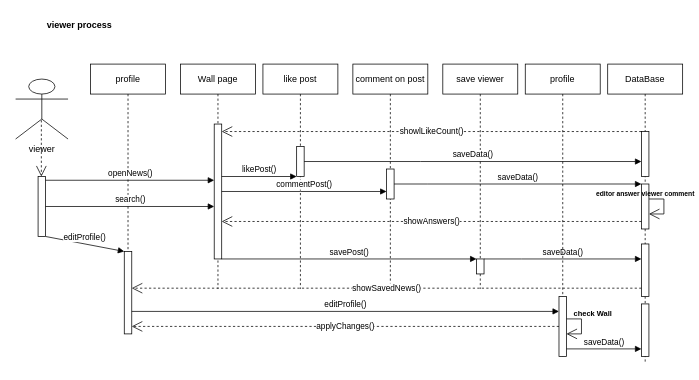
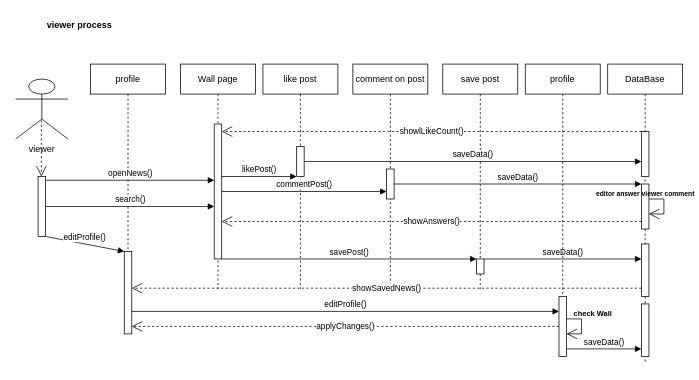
  <mxCell id="0" />
  <mxCell id="1" parent="0" />
  <mxCell id="2" value="like post" style="shape=umlLifeline;perimeter=lifelinePerimeter;whiteSpace=wrap;html=1;container=0;dropTarget=0;collapsible=0;recursiveResize=0;outlineConnect=0;portConstraint=eastwest;newEdgeStyle={&quot;edgeStyle&quot;:&quot;elbowEdgeStyle&quot;,&quot;elbow&quot;:&quot;vertical&quot;,&quot;curved&quot;:0,&quot;rounded&quot;:0};" parent="1" vertex="1"><mxGeometry x="350" y="85" width="100" height="300" as="geometry" /></mxCell>
  <mxCell id="3" value="" style="html=1;points=[];perimeter=orthogonalPerimeter;outlineConnect=0;targetShapes=umlLifeline;portConstraint=eastwest;newEdgeStyle={&quot;edgeStyle&quot;:&quot;elbowEdgeStyle&quot;,&quot;elbow&quot;:&quot;vertical&quot;,&quot;curved&quot;:0,&quot;rounded&quot;:0};" parent="2" vertex="1"><mxGeometry x="45" y="110" width="10" height="40" as="geometry" /></mxCell>
  <mxCell id="4" value="viewer" style="shape=umlActor;verticalLabelPosition=bottom;verticalAlign=top;html=1;" parent="1" vertex="1"><mxGeometry x="20" y="105" width="70" height="80" as="geometry" /></mxCell>
  <mxCell id="5" value="Wall page" style="shape=umlLifeline;perimeter=lifelinePerimeter;whiteSpace=wrap;html=1;container=0;dropTarget=0;collapsible=0;recursiveResize=0;outlineConnect=0;portConstraint=eastwest;newEdgeStyle={&quot;edgeStyle&quot;:&quot;elbowEdgeStyle&quot;,&quot;elbow&quot;:&quot;vertical&quot;,&quot;curved&quot;:0,&quot;rounded&quot;:0};" parent="1" vertex="1"><mxGeometry x="240" y="85" width="100" height="300" as="geometry" /></mxCell>
  <mxCell id="6" value="" style="html=1;points=[];perimeter=orthogonalPerimeter;outlineConnect=0;targetShapes=umlLifeline;portConstraint=eastwest;newEdgeStyle={&quot;edgeStyle&quot;:&quot;elbowEdgeStyle&quot;,&quot;elbow&quot;:&quot;vertical&quot;,&quot;curved&quot;:0,&quot;rounded&quot;:0};" parent="5" vertex="1"><mxGeometry x="45" y="80" width="10" height="180" as="geometry" /></mxCell>
  <mxCell id="7" value="DataBase" style="shape=umlLifeline;perimeter=lifelinePerimeter;whiteSpace=wrap;html=1;container=0;dropTarget=0;collapsible=0;recursiveResize=0;outlineConnect=0;portConstraint=eastwest;newEdgeStyle={&quot;edgeStyle&quot;:&quot;elbowEdgeStyle&quot;,&quot;elbow&quot;:&quot;vertical&quot;,&quot;curved&quot;:0,&quot;rounded&quot;:0};" parent="1" vertex="1"><mxGeometry x="810" y="85" width="100" height="400" as="geometry" /></mxCell>
  <mxCell id="8" value="" style="html=1;points=[];perimeter=orthogonalPerimeter;outlineConnect=0;targetShapes=umlLifeline;portConstraint=eastwest;newEdgeStyle={&quot;edgeStyle&quot;:&quot;elbowEdgeStyle&quot;,&quot;elbow&quot;:&quot;vertical&quot;,&quot;curved&quot;:0,&quot;rounded&quot;:0};" parent="7" vertex="1"><mxGeometry x="45" y="90" width="10" height="60" as="geometry" /></mxCell>
  <mxCell id="9" value="" style="html=1;points=[];perimeter=orthogonalPerimeter;outlineConnect=0;targetShapes=umlLifeline;portConstraint=eastwest;newEdgeStyle={&quot;edgeStyle&quot;:&quot;elbowEdgeStyle&quot;,&quot;elbow&quot;:&quot;vertical&quot;,&quot;curved&quot;:0,&quot;rounded&quot;:0};" vertex="1" parent="7"><mxGeometry x="45" y="160" width="10" height="60" as="geometry" /></mxCell>
  <mxCell id="10" value="" style="html=1;points=[];perimeter=orthogonalPerimeter;outlineConnect=0;targetShapes=umlLifeline;portConstraint=eastwest;newEdgeStyle={&quot;edgeStyle&quot;:&quot;elbowEdgeStyle&quot;,&quot;elbow&quot;:&quot;vertical&quot;,&quot;curved&quot;:0,&quot;rounded&quot;:0};" vertex="1" parent="7"><mxGeometry x="45" y="240" width="10" height="70" as="geometry" /></mxCell>
  <mxCell id="11" value="" style="endArrow=open;endFill=1;endSize=12;html=1;rounded=0;" edge="1" parent="7" source="9" target="9"><mxGeometry width="160" relative="1" as="geometry"><mxPoint x="-280" y="420" as="sourcePoint" /><mxPoint x="-120" y="420" as="targetPoint" /></mxGeometry></mxCell>
  <mxCell id="12" value="" style="html=1;points=[];perimeter=orthogonalPerimeter;outlineConnect=0;targetShapes=umlLifeline;portConstraint=eastwest;newEdgeStyle={&quot;edgeStyle&quot;:&quot;elbowEdgeStyle&quot;,&quot;elbow&quot;:&quot;vertical&quot;,&quot;curved&quot;:0,&quot;rounded&quot;:0};" vertex="1" parent="7"><mxGeometry x="45" y="320" width="10" height="70" as="geometry" /></mxCell>
  <mxCell id="13" value="" style="html=1;points=[[0,0,0,0,5],[0,1,0,0,-5],[1,0,0,0,5],[1,1,0,0,-5]];perimeter=orthogonalPerimeter;outlineConnect=0;targetShapes=umlLifeline;portConstraint=eastwest;newEdgeStyle={&quot;curved&quot;:0,&quot;rounded&quot;:0};" parent="1" vertex="1"><mxGeometry x="50" y="235" width="10" height="80" as="geometry" /></mxCell>
  <mxCell id="14" value="" style="endArrow=open;endSize=12;dashed=1;html=1;rounded=0;exitX=0.491;exitY=0.686;exitDx=0;exitDy=0;exitPerimeter=0;" parent="1" source="4" target="13" edge="1"><mxGeometry width="160" relative="1" as="geometry"><mxPoint x="340" y="315" as="sourcePoint" /><mxPoint x="500" y="315" as="targetPoint" /></mxGeometry></mxCell>
  <mxCell id="15" value="viewer process" style="text;align=center;fontStyle=1;verticalAlign=middle;spacingLeft=3;spacingRight=3;strokeColor=none;rotatable=0;points=[[0,0.5],[1,0.5]];portConstraint=eastwest;html=1;" parent="1" vertex="1"><mxGeometry x="65" y="20" width="80" height="26" as="geometry" /></mxCell>
  <mxCell id="16" value="comment on post" style="shape=umlLifeline;perimeter=lifelinePerimeter;whiteSpace=wrap;html=1;container=0;dropTarget=0;collapsible=0;recursiveResize=0;outlineConnect=0;portConstraint=eastwest;newEdgeStyle={&quot;edgeStyle&quot;:&quot;elbowEdgeStyle&quot;,&quot;elbow&quot;:&quot;vertical&quot;,&quot;curved&quot;:0,&quot;rounded&quot;:0};" vertex="1" parent="1"><mxGeometry x="470" y="85" width="100" height="300" as="geometry" /></mxCell>
  <mxCell id="17" value="" style="html=1;points=[];perimeter=orthogonalPerimeter;outlineConnect=0;targetShapes=umlLifeline;portConstraint=eastwest;newEdgeStyle={&quot;edgeStyle&quot;:&quot;elbowEdgeStyle&quot;,&quot;elbow&quot;:&quot;vertical&quot;,&quot;curved&quot;:0,&quot;rounded&quot;:0};" vertex="1" parent="16"><mxGeometry x="45" y="140" width="10" height="40" as="geometry" /></mxCell>
- <mxCell id="18" value="save viewer" style="shape=umlLifeline;perimeter=lifelinePerimeter;whiteSpace=wrap;html=1;container=0;dropTarget=0;collapsible=0;recursiveResize=0;outlineConnect=0;portConstraint=eastwest;newEdgeStyle={&quot;edgeStyle&quot;:&quot;elbowEdgeStyle&quot;,&quot;elbow&quot;:&quot;vertical&quot;,&quot;curved&quot;:0,&quot;rounded&quot;:0};" vertex="1" parent="1"><mxGeometry x="590" y="85" width="100" height="300" as="geometry" /></mxCell>
+ <mxCell id="18" value="save post" style="shape=umlLifeline;perimeter=lifelinePerimeter;whiteSpace=wrap;html=1;container=0;dropTarget=0;collapsible=0;recursiveResize=0;outlineConnect=0;portConstraint=eastwest;newEdgeStyle={&quot;edgeStyle&quot;:&quot;elbowEdgeStyle&quot;,&quot;elbow&quot;:&quot;vertical&quot;,&quot;curved&quot;:0,&quot;rounded&quot;:0};" vertex="1" parent="1"><mxGeometry x="590" y="85" width="100" height="300" as="geometry" /></mxCell>
  <mxCell id="19" value="" style="html=1;points=[];perimeter=orthogonalPerimeter;outlineConnect=0;targetShapes=umlLifeline;portConstraint=eastwest;newEdgeStyle={&quot;edgeStyle&quot;:&quot;elbowEdgeStyle&quot;,&quot;elbow&quot;:&quot;vertical&quot;,&quot;curved&quot;:0,&quot;rounded&quot;:0};" vertex="1" parent="18"><mxGeometry x="45" y="260" width="10" height="20" as="geometry" /></mxCell>
  <mxCell id="20" value="likePost()" style="html=1;verticalAlign=bottom;endArrow=block;curved=0;rounded=0;" edge="1" parent="1" source="6" target="3"><mxGeometry width="80" relative="1" as="geometry"><mxPoint x="390" y="225" as="sourcePoint" /><mxPoint x="470" y="225" as="targetPoint" /></mxGeometry></mxCell>
  <mxCell id="21" value="commentPost()" style="html=1;verticalAlign=bottom;endArrow=block;curved=0;rounded=0;" edge="1" parent="1" source="6" target="17"><mxGeometry width="80" relative="1" as="geometry"><mxPoint x="305" y="245" as="sourcePoint" /><mxPoint x="405" y="245" as="targetPoint" /><Array as="points"><mxPoint x="400" y="255" /></Array></mxGeometry></mxCell>
  <mxCell id="22" value="savePost()" style="html=1;verticalAlign=bottom;endArrow=block;curved=0;rounded=0;" edge="1" parent="1" source="6" target="19"><mxGeometry width="80" relative="1" as="geometry"><mxPoint x="325" y="345" as="sourcePoint" /><mxPoint x="425" y="345" as="targetPoint" /></mxGeometry></mxCell>
  <mxCell id="23" value="profile" style="shape=umlLifeline;perimeter=lifelinePerimeter;whiteSpace=wrap;html=1;container=0;dropTarget=0;collapsible=0;recursiveResize=0;outlineConnect=0;portConstraint=eastwest;newEdgeStyle={&quot;edgeStyle&quot;:&quot;elbowEdgeStyle&quot;,&quot;elbow&quot;:&quot;vertical&quot;,&quot;curved&quot;:0,&quot;rounded&quot;:0};" vertex="1" parent="1"><mxGeometry x="120" y="85" width="100" height="360" as="geometry" /></mxCell>
  <mxCell id="24" value="" style="html=1;points=[];perimeter=orthogonalPerimeter;outlineConnect=0;targetShapes=umlLifeline;portConstraint=eastwest;newEdgeStyle={&quot;edgeStyle&quot;:&quot;elbowEdgeStyle&quot;,&quot;elbow&quot;:&quot;vertical&quot;,&quot;curved&quot;:0,&quot;rounded&quot;:0};" vertex="1" parent="23"><mxGeometry x="45" y="250" width="10" height="110" as="geometry" /></mxCell>
  <mxCell id="25" value="openNews()" style="html=1;verticalAlign=bottom;endArrow=block;curved=0;rounded=0;exitX=1;exitY=0;exitDx=0;exitDy=5;exitPerimeter=0;" edge="1" parent="1" source="13" target="6"><mxGeometry width="80" relative="1" as="geometry"><mxPoint x="70" y="250" as="sourcePoint" /><mxPoint x="295" y="250" as="targetPoint" /></mxGeometry></mxCell>
  <mxCell id="26" value="search()" style="html=1;verticalAlign=bottom;endArrow=block;curved=0;rounded=0;" edge="1" parent="1" source="13" target="6"><mxGeometry width="80" relative="1" as="geometry"><mxPoint x="70" y="285" as="sourcePoint" /><mxPoint x="295" y="285" as="targetPoint" /></mxGeometry></mxCell>
  <mxCell id="27" value="saveData()" style="html=1;verticalAlign=bottom;endArrow=block;curved=0;rounded=0;" edge="1" parent="1" source="3" target="8"><mxGeometry width="80" relative="1" as="geometry"><mxPoint x="410" y="215" as="sourcePoint" /><mxPoint x="790" y="215" as="targetPoint" /><Array as="points"><mxPoint x="560" y="215" /></Array></mxGeometry></mxCell>
  <mxCell id="28" value="showlLikeCount()" style="endArrow=open;endSize=12;dashed=1;html=1;rounded=0;" edge="1" parent="1" source="8"><mxGeometry width="160" relative="1" as="geometry"><mxPoint x="785" y="175" as="sourcePoint" /><mxPoint x="295" y="175" as="targetPoint" /></mxGeometry></mxCell>
  <mxCell id="29" value="saveData()" style="html=1;verticalAlign=bottom;endArrow=block;curved=0;rounded=0;" edge="1" parent="1" source="19" target="10"><mxGeometry width="80" relative="1" as="geometry"><mxPoint x="650" y="345" as="sourcePoint" /><mxPoint x="790" y="345" as="targetPoint" /><Array as="points"><mxPoint x="695" y="345" /></Array></mxGeometry></mxCell>
  <mxCell id="30" value="showSavedNews()" style="endArrow=open;endSize=12;dashed=1;html=1;rounded=0;" edge="1" parent="1" source="10"><mxGeometry width="160" relative="1" as="geometry"><mxPoint x="785" y="384" as="sourcePoint" /><mxPoint x="175" y="384" as="targetPoint" /></mxGeometry></mxCell>
  <mxCell id="31" value="saveData()" style="html=1;verticalAlign=bottom;endArrow=block;curved=0;rounded=0;" edge="1" parent="1" source="17" target="9"><mxGeometry width="80" relative="1" as="geometry"><mxPoint x="415" y="225" as="sourcePoint" /><mxPoint x="795" y="225" as="targetPoint" /><Array as="points"><mxPoint x="570" y="245" /></Array></mxGeometry></mxCell>
  <mxCell id="32" value="&lt;font style=&quot;font-size: 9px;&quot;&gt;editor&amp;nbsp;answer viewer comment&lt;/font&gt;" style="text;align=center;fontStyle=1;verticalAlign=middle;spacingLeft=3;spacingRight=3;strokeColor=none;rotatable=0;points=[[0,0.5],[1,0.5]];portConstraint=eastwest;html=1;" vertex="1" parent="1"><mxGeometry x="820" y="245" width="80" height="26" as="geometry" /></mxCell>
  <mxCell id="33" value="showAnswers()" style="endArrow=open;endSize=12;dashed=1;html=1;rounded=0;" edge="1" parent="1" source="9"><mxGeometry width="160" relative="1" as="geometry"><mxPoint x="785" y="295" as="sourcePoint" /><mxPoint x="295" y="295" as="targetPoint" /></mxGeometry></mxCell>
  <mxCell id="34" value="editProfile()" style="html=1;verticalAlign=bottom;endArrow=block;curved=0;rounded=0;" edge="1" parent="1" source="13" target="24"><mxGeometry width="80" relative="1" as="geometry"><mxPoint x="50" y="445" as="sourcePoint" /><mxPoint x="275" y="445" as="targetPoint" /></mxGeometry></mxCell>
  <mxCell id="35" value="editProfile()" style="html=1;verticalAlign=bottom;endArrow=block;curved=0;rounded=0;" edge="1" parent="1"><mxGeometry width="80" relative="1" as="geometry"><mxPoint x="175" y="415" as="sourcePoint" /><mxPoint x="745" y="415" as="targetPoint" /></mxGeometry></mxCell>
  <mxCell id="36" value="profile" style="shape=umlLifeline;perimeter=lifelinePerimeter;whiteSpace=wrap;html=1;container=0;dropTarget=0;collapsible=0;recursiveResize=0;outlineConnect=0;portConstraint=eastwest;newEdgeStyle={&quot;edgeStyle&quot;:&quot;elbowEdgeStyle&quot;,&quot;elbow&quot;:&quot;vertical&quot;,&quot;curved&quot;:0,&quot;rounded&quot;:0};" vertex="1" parent="1"><mxGeometry x="700" y="85" width="100" height="390" as="geometry" /></mxCell>
  <mxCell id="37" value="" style="html=1;points=[];perimeter=orthogonalPerimeter;outlineConnect=0;targetShapes=umlLifeline;portConstraint=eastwest;newEdgeStyle={&quot;edgeStyle&quot;:&quot;elbowEdgeStyle&quot;,&quot;elbow&quot;:&quot;vertical&quot;,&quot;curved&quot;:0,&quot;rounded&quot;:0};" vertex="1" parent="36"><mxGeometry x="45" y="310" width="10" height="80" as="geometry" /></mxCell>
  <mxCell id="38" value="" style="endArrow=open;endFill=1;endSize=12;html=1;rounded=0;" edge="1" parent="36" source="37" target="37"><mxGeometry width="160" relative="1" as="geometry"><mxPoint x="-150" y="490" as="sourcePoint" /><mxPoint x="10" y="490" as="targetPoint" /></mxGeometry></mxCell>
  <mxCell id="39" value="&lt;font size=&quot;1&quot;&gt;check Wall&lt;/font&gt;" style="text;align=center;fontStyle=1;verticalAlign=middle;spacingLeft=3;spacingRight=3;strokeColor=none;rotatable=0;points=[[0,0.5],[1,0.5]];portConstraint=eastwest;html=1;" vertex="1" parent="1"><mxGeometry x="750" y="405" width="80" height="26" as="geometry" /></mxCell>
  <mxCell id="40" value="saveData()" style="html=1;verticalAlign=bottom;endArrow=block;curved=0;rounded=0;" edge="1" parent="1" source="37" target="12"><mxGeometry width="80" relative="1" as="geometry"><mxPoint x="730" y="515" as="sourcePoint" /><mxPoint x="830" y="515" as="targetPoint" /><Array as="points"><mxPoint x="810" y="465" /></Array></mxGeometry></mxCell>
  <mxCell id="41" value="applyChanges()" style="endArrow=open;endSize=12;dashed=1;html=1;rounded=0;" edge="1" parent="1" source="37" target="24"><mxGeometry width="160" relative="1" as="geometry"><mxPoint x="820" y="525" as="sourcePoint" /><mxPoint x="140" y="525" as="targetPoint" /></mxGeometry></mxCell>
